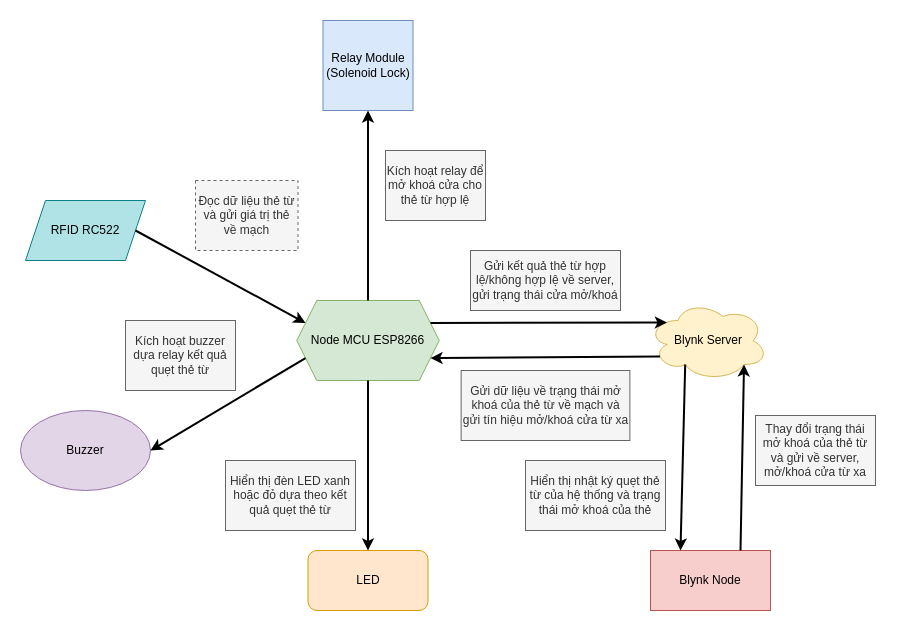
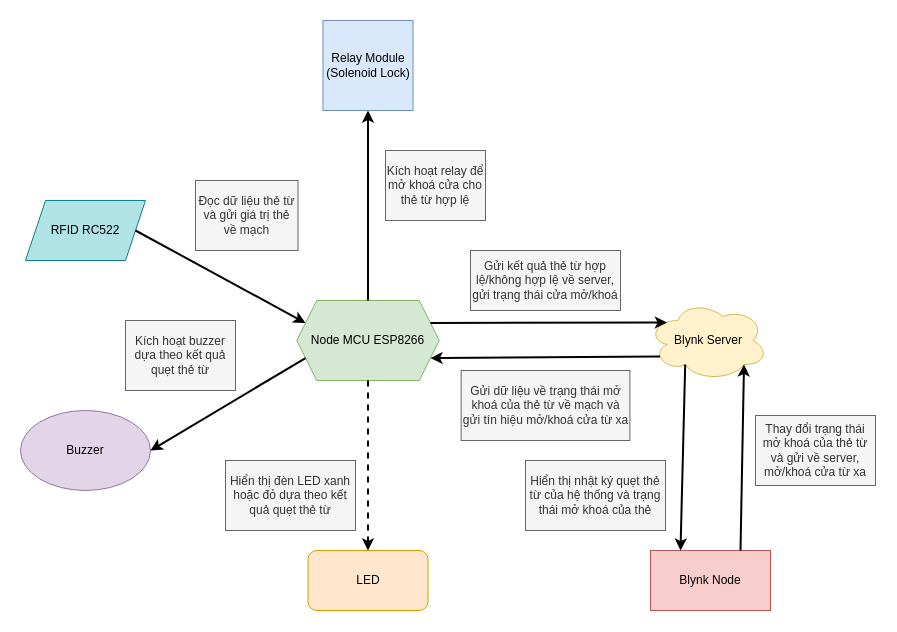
  <mxCell id="0" />
  <mxCell id="1" parent="0" />
  <mxCell id="2" value="Blynk Node" style="rounded=0;whiteSpace=wrap;html=1;fillColor=#f8cecc;strokeColor=#b85450;" parent="1" vertex="1"><mxGeometry x="650" y="550" width="120" height="60" as="geometry" /></mxCell>
  <mxCell id="3" value="Blynk Server" style="ellipse;shape=cloud;whiteSpace=wrap;html=1;fillColor=#fff2cc;strokeColor=#d6b656;" parent="1" vertex="1"><mxGeometry x="647.5" y="300" width="120" height="80" as="geometry" /></mxCell>
  <mxCell id="4" value="Node MCU ESP8266" style="shape=hexagon;perimeter=hexagonPerimeter2;whiteSpace=wrap;html=1;fixedSize=1;fillColor=#d5e8d4;strokeColor=#82b366;" parent="1" vertex="1"><mxGeometry x="296.25" y="300" width="142.5" height="80" as="geometry" /></mxCell>
  <mxCell id="5" value="Buzzer" style="ellipse;whiteSpace=wrap;html=1;fillColor=#e1d5e7;strokeColor=#9673a6;" parent="1" vertex="1"><mxGeometry x="20" y="410" width="130" height="80" as="geometry" /></mxCell>
  <mxCell id="6" value="LED" style="rounded=1;whiteSpace=wrap;html=1;fillColor=#ffe6cc;strokeColor=#d79b00;" parent="1" vertex="1"><mxGeometry x="307.5" y="550" width="120" height="60" as="geometry" /></mxCell>
  <mxCell id="7" value="" style="endArrow=classic;html=1;rounded=0;exitX=1;exitY=0.25;exitDx=0;exitDy=0;strokeWidth=2;entryX=0.158;entryY=0.275;entryDx=0;entryDy=0;entryPerimeter=0;" parent="1" source="4" target="3" edge="1"><mxGeometry width="50" height="50" relative="1" as="geometry"><mxPoint x="707.5" y="590" as="sourcePoint" /><mxPoint x="627.5" y="323" as="targetPoint" /></mxGeometry></mxCell>
  <mxCell id="8" value="" style="endArrow=classic;html=1;rounded=0;exitX=0.1;exitY=0.7;exitDx=0;exitDy=0;entryX=1;entryY=0.75;entryDx=0;entryDy=0;strokeWidth=2;exitPerimeter=0;" parent="1" source="3" target="4" edge="1"><mxGeometry width="50" height="50" relative="1" as="geometry"><mxPoint x="620.46" y="356" as="sourcePoint" /><mxPoint x="686.5" y="410" as="targetPoint" /></mxGeometry></mxCell>
  <mxCell id="9" value="" style="endArrow=classic;html=1;rounded=0;entryX=0.25;entryY=0;entryDx=0;entryDy=0;strokeWidth=2;exitX=0.31;exitY=0.8;exitDx=0;exitDy=0;exitPerimeter=0;" parent="1" source="3" target="2" edge="1"><mxGeometry width="50" height="50" relative="1" as="geometry"><mxPoint x="687.5" y="430" as="sourcePoint" /><mxPoint x="697.5" y="400" as="targetPoint" /></mxGeometry></mxCell>
  <mxCell id="10" value="" style="endArrow=classic;html=1;rounded=0;strokeWidth=2;exitX=0.75;exitY=0;exitDx=0;exitDy=0;entryX=0.8;entryY=0.8;entryDx=0;entryDy=0;entryPerimeter=0;" parent="1" source="2" target="3" edge="1"><mxGeometry width="50" height="50" relative="1" as="geometry"><mxPoint x="743.5" y="550" as="sourcePoint" /><mxPoint x="737.5" y="430" as="targetPoint" /></mxGeometry></mxCell>
  <mxCell id="11" value="" style="endArrow=classic;html=1;rounded=0;exitX=0;exitY=0.75;exitDx=0;exitDy=0;entryX=1;entryY=0.5;entryDx=0;entryDy=0;strokeWidth=2;" parent="1" source="4" target="5" edge="1"><mxGeometry width="50" height="50" relative="1" as="geometry"><mxPoint x="501" y="473" as="sourcePoint" /><mxPoint x="720" y="470" as="targetPoint" /></mxGeometry></mxCell>
  <mxCell id="12" value="Gửi kết quả thẻ từ hợp lệ/không hợp lệ về server, gửi trạng thái cửa mở/khoá" style="rounded=0;whiteSpace=wrap;html=1;fillColor=#f5f5f5;fontColor=#333333;strokeColor=#666666;" parent="1" vertex="1"><mxGeometry x="470" y="250" width="150" height="60" as="geometry" /></mxCell>
  <mxCell id="13" value="Gửi dữ liệu về trạng thái mở khoá của thẻ từ về mạch và gửi tín hiệu mở/khoá cửa từ xa" style="rounded=0;whiteSpace=wrap;html=1;fillColor=#f5f5f5;fontColor=#333333;strokeColor=#666666;" parent="1" vertex="1"><mxGeometry x="460.63" y="370" width="168.75" height="70" as="geometry" /></mxCell>
  <mxCell id="14" value="Hiển thị nhật ký quẹt thẻ từ của hệ thống và trạng thái mở khoá của thẻ" style="rounded=0;whiteSpace=wrap;html=1;fillColor=#f5f5f5;fontColor=#333333;strokeColor=#666666;" parent="1" vertex="1"><mxGeometry x="525" y="460" width="140" height="70" as="geometry" /></mxCell>
  <mxCell id="15" value="Thay đổi trạng thái mở khoá của thẻ từ và gửi về server, mở/khoá cửa từ xa" style="rounded=0;whiteSpace=wrap;html=1;fillColor=#f5f5f5;fontColor=#333333;strokeColor=#666666;" parent="1" vertex="1"><mxGeometry x="755" y="415" width="120" height="70" as="geometry" /></mxCell>
  <mxCell id="16" value="RFID RC522" style="shape=parallelogram;perimeter=parallelogramPerimeter;whiteSpace=wrap;html=1;fixedSize=1;fillColor=#b0e3e6;strokeColor=#0e8088;" parent="1" vertex="1"><mxGeometry x="25" y="200" width="120" height="60" as="geometry" /></mxCell>
  <mxCell id="17" value="" style="endArrow=classic;html=1;rounded=0;entryX=0;entryY=0.25;entryDx=0;entryDy=0;strokeWidth=2;exitX=1;exitY=0.5;exitDx=0;exitDy=0;" parent="1" source="16" target="4" edge="1"><mxGeometry width="50" height="50" relative="1" as="geometry"><mxPoint x="187.5" y="340" as="sourcePoint" /><mxPoint x="307.5" y="340" as="targetPoint" /></mxGeometry></mxCell>
- <mxCell id="18" value="" style="endArrow=classic;html=1;rounded=0;exitX=0.5;exitY=1;exitDx=0;exitDy=0;entryX=0.5;entryY=0;entryDx=0;entryDy=0;strokeWidth=2;" parent="1" source="4" target="6" edge="1"><mxGeometry width="50" height="50" relative="1" as="geometry"><mxPoint x="660.5" y="640" as="sourcePoint" /><mxPoint x="485.5" y="640" as="targetPoint" /></mxGeometry></mxCell>
+ <mxCell id="18" value="" style="endArrow=classic;html=1;rounded=0;exitX=0.5;exitY=1;exitDx=0;exitDy=0;entryX=0.5;entryY=0;entryDx=0;entryDy=0;strokeWidth=2;dashed=1;" parent="1" source="4" target="6" edge="1"><mxGeometry width="50" height="50" relative="1" as="geometry"><mxPoint x="660.5" y="640" as="sourcePoint" /><mxPoint x="485.5" y="640" as="targetPoint" /></mxGeometry></mxCell>
  <mxCell id="19" value="Relay Module&lt;br&gt;(Solenoid Lock)" style="whiteSpace=wrap;html=1;aspect=fixed;fillColor=#dae8fc;strokeColor=#6c8ebf;" parent="1" vertex="1"><mxGeometry x="322.5" y="20" width="90" height="90" as="geometry" /></mxCell>
  <mxCell id="20" value="" style="endArrow=classic;html=1;rounded=0;entryX=0.5;entryY=1;entryDx=0;entryDy=0;strokeWidth=2;exitX=0.5;exitY=0;exitDx=0;exitDy=0;" parent="1" source="4" target="19" edge="1"><mxGeometry width="50" height="50" relative="1" as="geometry"><mxPoint x="197.5" y="350" as="sourcePoint" /><mxPoint x="317.5" y="350" as="targetPoint" /><Array as="points" /></mxGeometry></mxCell>
  <mxCell id="21" value="Hiển thị đèn LED xanh hoặc đỏ dựa theo kết quả quẹt thẻ từ" style="rounded=0;whiteSpace=wrap;html=1;fillColor=#f5f5f5;fontColor=#333333;strokeColor=#666666;" parent="1" vertex="1"><mxGeometry x="225" y="460" width="130" height="70" as="geometry" /></mxCell>
- <mxCell id="22" value="Kích hoạt buzzer dựa relay kết quả quẹt thẻ từ" style="rounded=0;whiteSpace=wrap;html=1;fillColor=#f5f5f5;fontColor=#333333;strokeColor=#666666;" parent="1" vertex="1"><mxGeometry x="125" y="320" width="110" height="70" as="geometry" /></mxCell>
- <mxCell id="23" value="Đọc dữ liệu thẻ từ và gửi giá trị thẻ về mạch" style="rounded=0;whiteSpace=wrap;html=1;fillColor=#f5f5f5;fontColor=#333333;strokeColor=#666666;dashed=1;" parent="1" vertex="1"><mxGeometry x="195" y="180" width="102.5" height="70" as="geometry" /></mxCell>
+ <mxCell id="22" value="Kích hoạt buzzer dựa theo kết quả quẹt thẻ từ" style="rounded=0;whiteSpace=wrap;html=1;fillColor=#f5f5f5;fontColor=#333333;strokeColor=#666666;" parent="1" vertex="1"><mxGeometry x="125" y="320" width="110" height="70" as="geometry" /></mxCell>
+ <mxCell id="23" value="Đọc dữ liệu thẻ từ và gửi giá trị thẻ về mạch" style="rounded=0;whiteSpace=wrap;html=1;fillColor=#f5f5f5;fontColor=#333333;strokeColor=#666666;" parent="1" vertex="1"><mxGeometry x="195" y="180" width="102.5" height="70" as="geometry" /></mxCell>
  <mxCell id="24" value="Kích hoạt relay để mở khoá cửa cho thẻ từ hợp lệ" style="rounded=0;whiteSpace=wrap;html=1;fillColor=#f5f5f5;fontColor=#333333;strokeColor=#666666;" parent="1" vertex="1"><mxGeometry x="385" y="150" width="100" height="70" as="geometry" /></mxCell>
